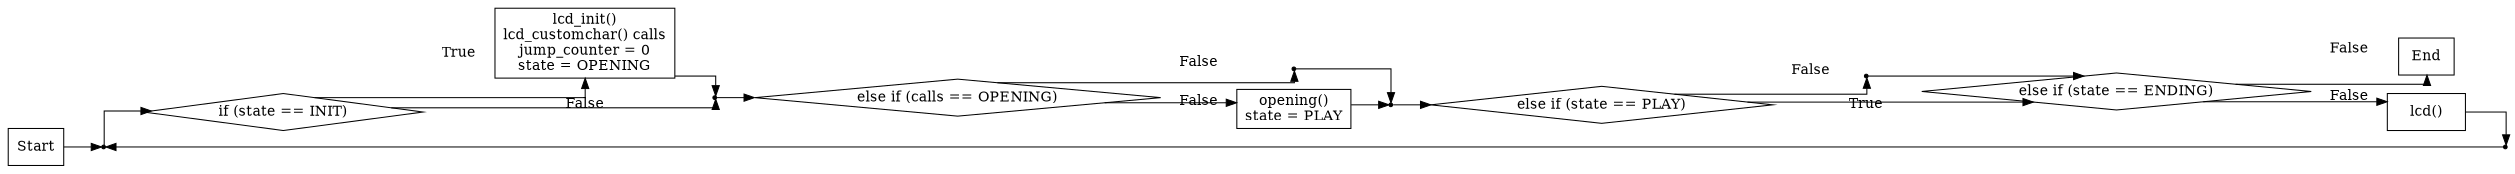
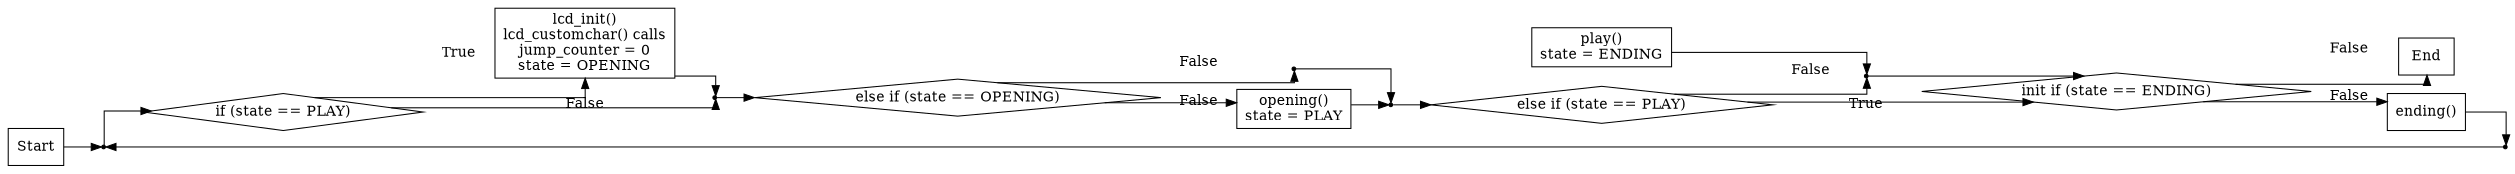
  digraph {
    rankdir=LR
    splines=ortho
    node [shape=rect]
    n1 [label=Start]
    while_loop [shape=point]
-   n3 [label="if (state == INIT)" shape=diamond]
+   n3 [label="if (state == PLAY)" shape=diamond]
    n4 [label="lcd_init()\nlcd_customchar() calls\njump_counter = 0\nstate = OPENING"]
    merge_init [shape=point]
-   n6 [label="else if (calls == OPENING)" shape=diamond]
+   n6 [label="else if (state == OPENING)" shape=diamond]
    pt0 [shape=point]
    n8 [label="opening()\nstate = PLAY"]
    merge_opening [shape=point]
    n10 [label="else if (state == PLAY)" shape=diamond]
    merge_play [shape=point]
-   n12 [label="else if (state == ENDING)" shape=diamond]
-   n14 [label="lcd()"]
+   n12 [label="init if (state == ENDING)" shape=diamond]
+   n13 [label="play()\nstate = ENDING"]
+   n14 [label="ending()"]
    n15 [label=End]
    merge_ending [shape=point]
    n1 -> while_loop
    while_loop -> n3
    n3 -> n4 [label=True]
    n3 -> merge_init [label=False]
    n4 -> merge_init
    merge_init -> n6
    n6 -> pt0 [label=False]
    n6 -> n8 [label=False]
    pt0 -> merge_opening
    n8 -> merge_opening
    merge_opening -> n10
    n10 -> merge_play [label=False]
    n10 -> n12 [label=True]
    merge_play -> n12
    n12 -> n14 [label=False]
    n12 -> n15 [label=False]
+   n13 -> merge_play
    n14 -> merge_ending
    merge_ending -> while_loop
  }
